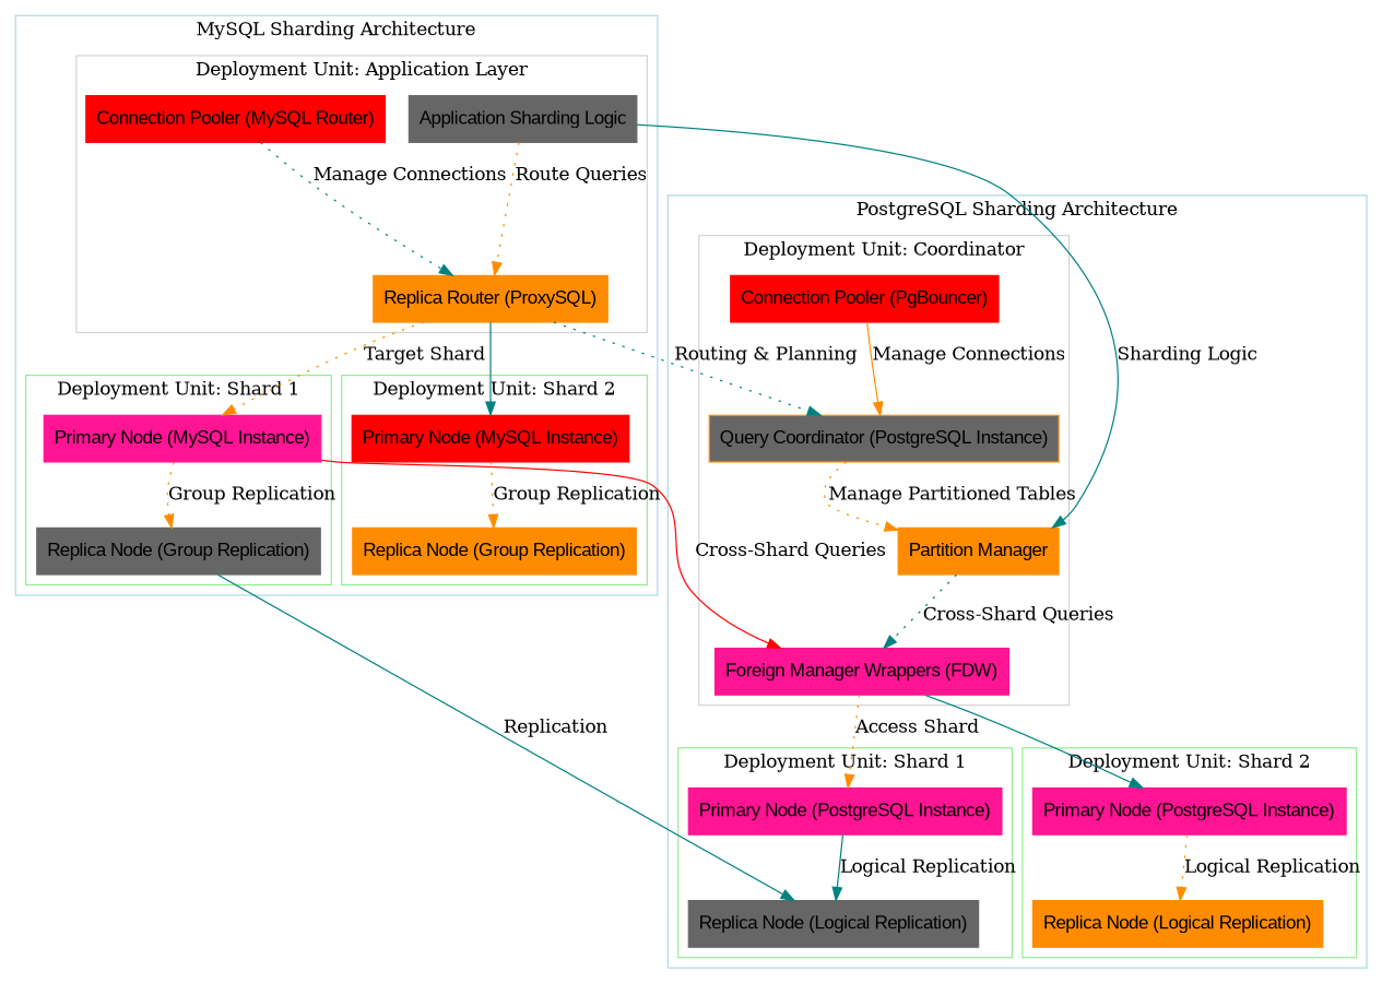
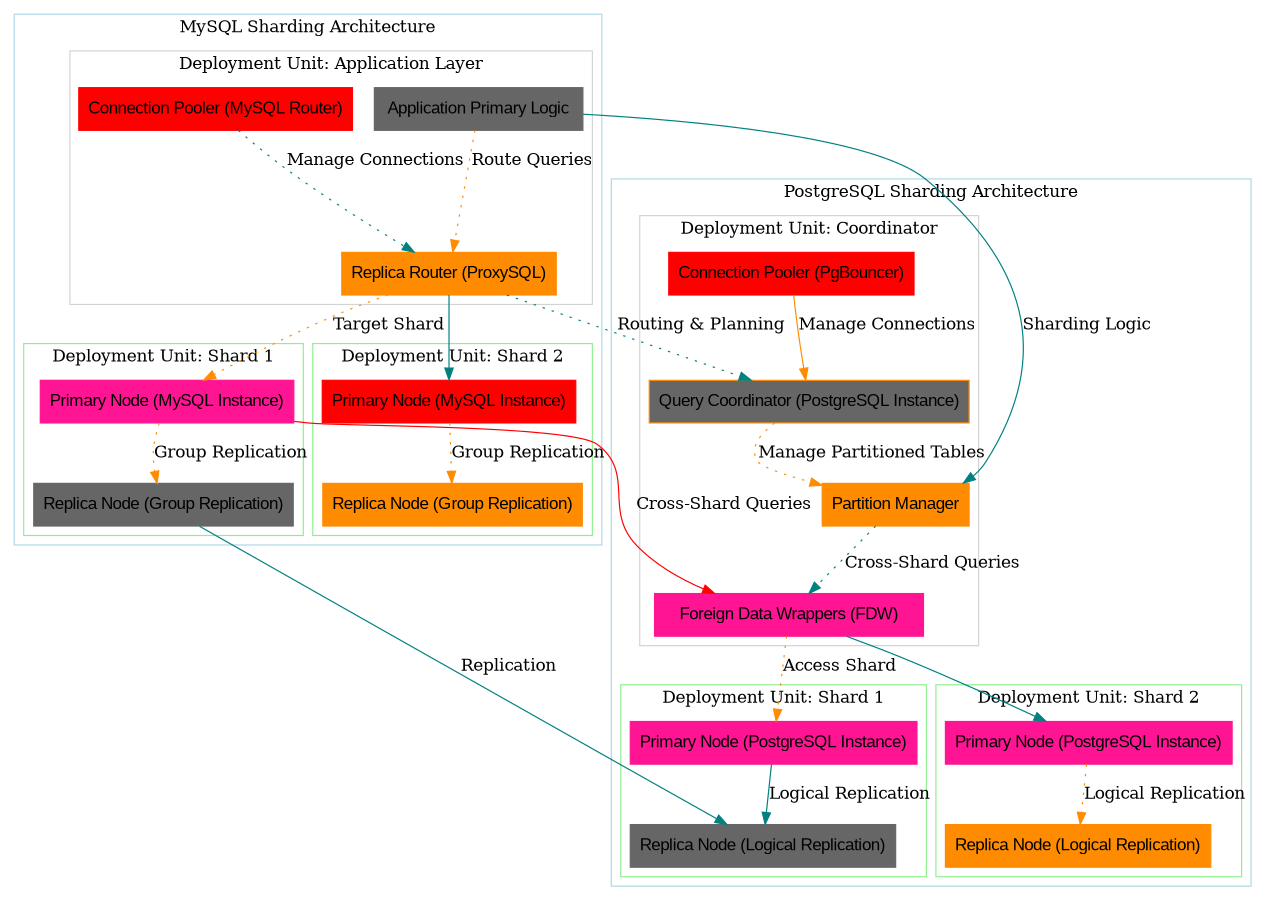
  digraph {
    rankdir=TB
    node [color=darkorange fontname=Arial shape=box style=filled]
    edge [color=darkorange style=dotted]
-   n1 [color=gray40 label="Application Sharding Logic"]
+   n1 [color=gray40 label="Application Primary Logic"]
    n2 [label="Replica Router (ProxySQL)"]
    n3 [color=red label="Connection Pooler (MySQL Router)"]
    n4 [color=deeppink label="Primary Node (MySQL Instance)"]
    n5 [color=gray40 label="Replica Node (Group Replication)"]
    n6 [color=red label="Primary Node (MySQL Instance)"]
    n7 [label="Replica Node (Group Replication)"]
    n8 [fillcolor=gray40 label="Query Coordinator (PostgreSQL Instance)"]
    n9 [label="Partition Manager"]
-   n10 [color=deeppink label="Foreign Manager Wrappers (FDW)"]
+   n10 [color=deeppink label="Foreign Data Wrappers (FDW)"]
    n11 [color=red label="Connection Pooler (PgBouncer)"]
    n12 [color=deeppink label="Primary Node (PostgreSQL Instance)"]
    n13 [color=gray40 label="Replica Node (Logical Replication)"]
    n14 [color=deeppink label="Primary Node (PostgreSQL Instance)"]
    n15 [label="Replica Node (Logical Replication)"]
    subgraph cluster_1 {
      color=lightblue
      label="MySQL Sharding Architecture"
      subgraph cluster_2 {
        color=lightgrey
        label="Deployment Unit: Application Layer"
        n1
        n2
        n3
      }
      subgraph cluster_3 {
        color=lightgreen
        label="Deployment Unit: Shard 1"
        n4
        n5
      }
      subgraph cluster_4 {
        color=lightgreen
        label="Deployment Unit: Shard 2"
        n6
        n7
      }
    }
    subgraph cluster_5 {
      color=lightblue
      label="PostgreSQL Sharding Architecture"
      subgraph cluster_6 {
        color=lightgrey
        label="Deployment Unit: Coordinator"
        n8
        n9
        n10
        n11
      }
      subgraph cluster_7 {
        color=lightgreen
        label="Deployment Unit: Shard 1"
        n12
        n13
      }
      subgraph cluster_8 {
        color=lightgreen
        label="Deployment Unit: Shard 2"
        n14
        n15
      }
    }
    n1 -> n2 [label="Route Queries"]
    n1 -> n9 [color=teal label="Sharding Logic" style=solid]
    n2 -> n4 [label="Target Shard"]
    n2 -> n6 [color=teal style=solid]
    n2 -> n8 [color=teal label="Routing & Planning"]
    n3 -> n2 [color=teal label="Manage Connections"]
    n4 -> n5 [label="Group Replication"]
    n4 -> n10 [color=red label="Cross-Shard Queries" style=solid]
    n5 -> n13 [color=teal label=Replication style=solid]
    n6 -> n7 [label="Group Replication"]
    n8 -> n9 [label="Manage Partitioned Tables"]
    n9 -> n10 [color=teal label="Cross-Shard Queries"]
    n10 -> n12 [label="Access Shard"]
    n10 -> n14 [color=teal style=solid]
    n11 -> n8 [label="Manage Connections" style=solid]
    n12 -> n13 [color=teal label="Logical Replication" style=solid]
    n14 -> n15 [label="Logical Replication"]
  }
